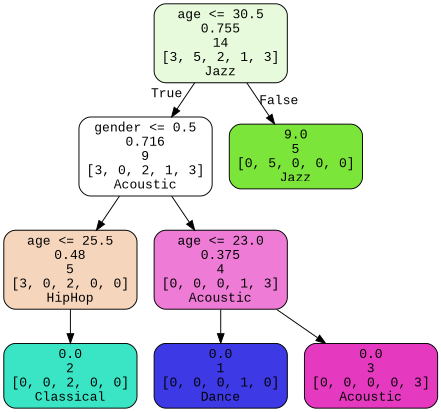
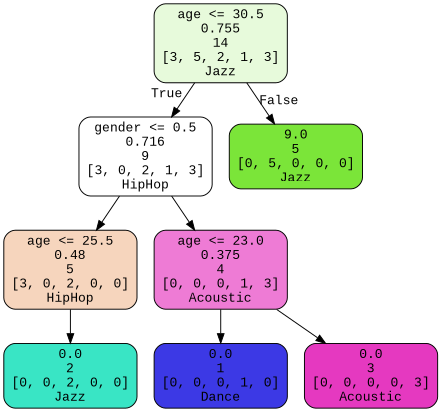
  digraph {
    fontname="Liberation Mono"
    node [color=black fontname="Liberation Mono" shape=box style="filled, rounded"]
    edge [fontname="Liberation Mono"]
    n1 [fillcolor="#e7fadb" label="age <= 30.5\n0.755\n14\n[3, 5, 2, 1, 3]\nJazz"]
-   n2 [fillcolor="#ffffff" label="gender <= 0.5\n0.716\n9\n[3, 0, 2, 1, 3]\nAcoustic"]
+   n2 [fillcolor="#ffffff" label="gender <= 0.5\n0.716\n9\n[3, 0, 2, 1, 3]\nHipHop"]
    n3 [fillcolor="#7be539" label="9.0\n5\n[0, 5, 0, 0, 0]\nJazz"]
    n4 [fillcolor="#f6d5bd" label="age <= 25.5\n0.48\n5\n[3, 0, 2, 0, 0]\nHipHop"]
    n5 [fillcolor="#ee7bd5" label="age <= 23.0\n0.375\n4\n[0, 0, 0, 1, 3]\nAcoustic"]
-   n6 [fillcolor="#39e5c5" label="0.0\n2\n[0, 0, 2, 0, 0]\nClassical"]
+   n6 [fillcolor="#39e5c5" label="0.0\n2\n[0, 0, 2, 0, 0]\nJazz"]
    n7 [fillcolor="#3c39e5" label="0.0\n1\n[0, 0, 0, 1, 0]\nDance"]
    n8 [fillcolor="#e539c0" label="0.0\n3\n[0, 0, 0, 0, 3]\nAcoustic"]
    n1 -> n2 [headlabel=True labelangle=45 labeldistance=2.5]
    n1 -> n3 [headlabel=False labelangle=-45 labeldistance=2.5]
    n2 -> n4
    n2 -> n5
    n4 -> n6
    n5 -> n7
    n5 -> n8
  }
